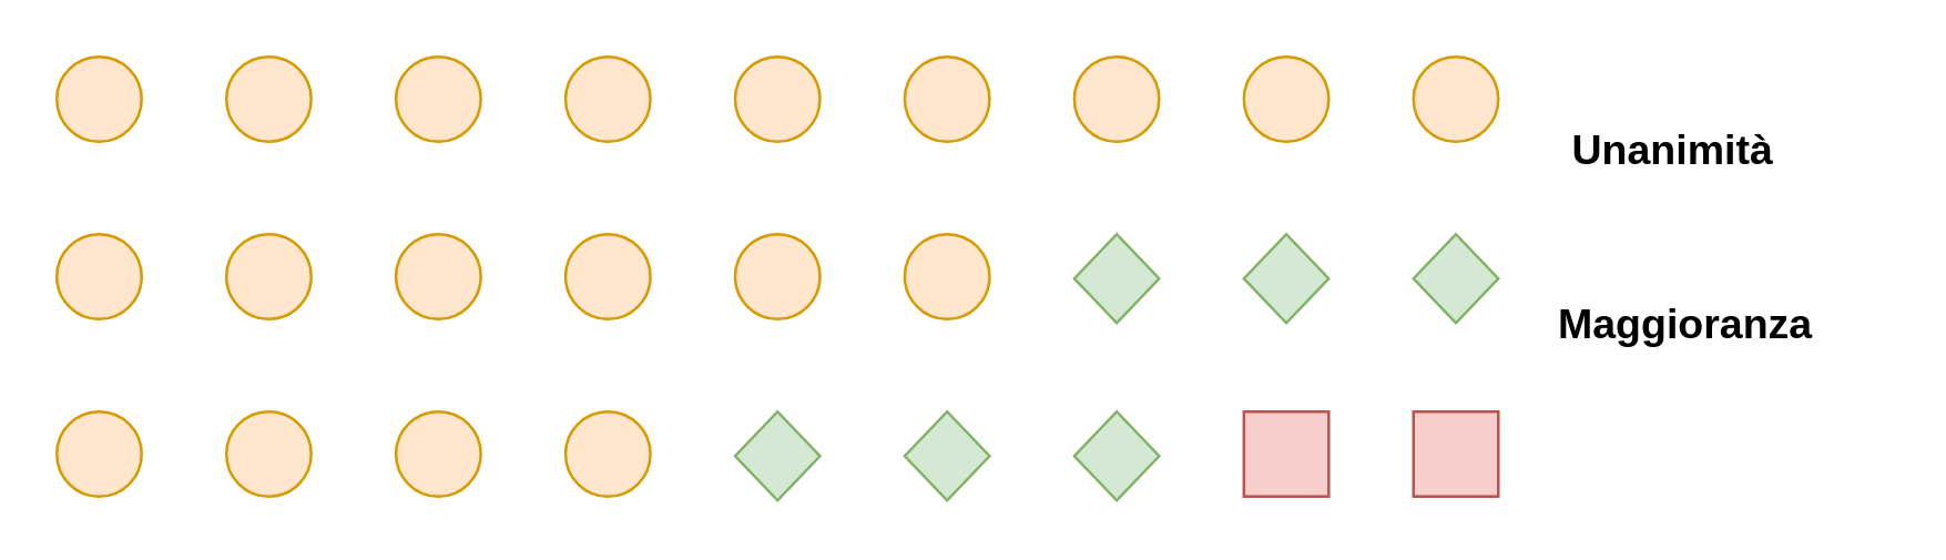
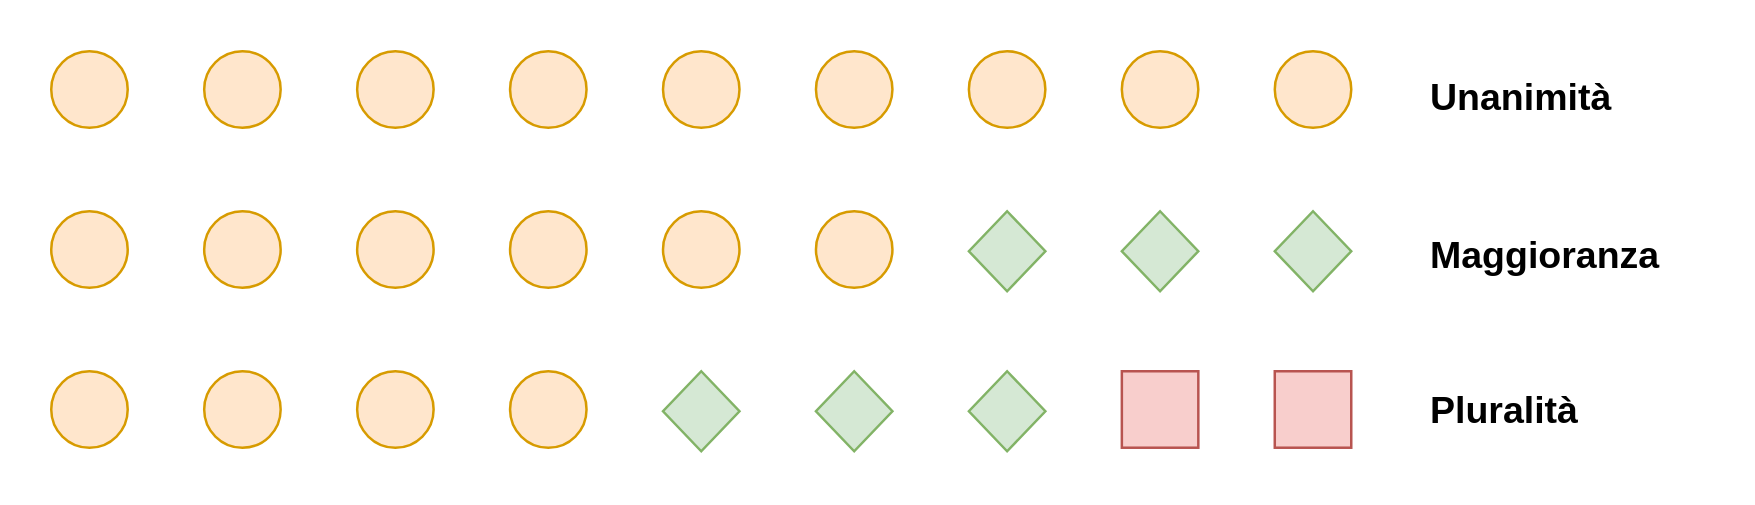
  <mxCell id="0" />
  <mxCell id="1" parent="0" />
  <mxCell id="2" value="" style="group" vertex="1" connectable="0" parent="1"><mxGeometry x="20" y="20" width="660" height="160" as="geometry" /></mxCell>
  <mxCell id="3" value="" style="group" vertex="1" connectable="0" parent="2"><mxGeometry width="520" height="160" as="geometry" /></mxCell>
  <mxCell id="4" value="" style="ellipse;whiteSpace=wrap;html=1;aspect=fixed;fillColor=#ffe6cc;strokeColor=#d79b00;" vertex="1" parent="3"><mxGeometry width="30.588" height="30.588" as="geometry" /></mxCell>
  <mxCell id="5" value="" style="ellipse;whiteSpace=wrap;html=1;aspect=fixed;fillColor=#ffe6cc;strokeColor=#d79b00;" vertex="1" parent="3"><mxGeometry x="489.412" width="30.588" height="30.588" as="geometry" /></mxCell>
  <mxCell id="6" value="" style="ellipse;whiteSpace=wrap;html=1;aspect=fixed;fillColor=#ffe6cc;strokeColor=#d79b00;" vertex="1" parent="3"><mxGeometry x="428.235" width="30.588" height="30.588" as="geometry" /></mxCell>
  <mxCell id="7" value="" style="ellipse;whiteSpace=wrap;html=1;aspect=fixed;fillColor=#ffe6cc;strokeColor=#d79b00;" vertex="1" parent="3"><mxGeometry x="367.059" width="30.588" height="30.588" as="geometry" /></mxCell>
  <mxCell id="8" value="" style="ellipse;whiteSpace=wrap;html=1;aspect=fixed;fillColor=#ffe6cc;strokeColor=#d79b00;" vertex="1" parent="3"><mxGeometry x="61.176" width="30.588" height="30.588" as="geometry" /></mxCell>
  <mxCell id="9" value="" style="ellipse;whiteSpace=wrap;html=1;aspect=fixed;fillColor=#ffe6cc;strokeColor=#d79b00;" vertex="1" parent="3"><mxGeometry x="122.353" width="30.588" height="30.588" as="geometry" /></mxCell>
  <mxCell id="10" value="" style="ellipse;whiteSpace=wrap;html=1;aspect=fixed;fillColor=#ffe6cc;strokeColor=#d79b00;" vertex="1" parent="3"><mxGeometry x="183.529" width="30.588" height="30.588" as="geometry" /></mxCell>
  <mxCell id="11" value="" style="ellipse;whiteSpace=wrap;html=1;aspect=fixed;fillColor=#ffe6cc;strokeColor=#d79b00;" vertex="1" parent="3"><mxGeometry x="244.706" width="30.588" height="30.588" as="geometry" /></mxCell>
  <mxCell id="12" value="" style="ellipse;whiteSpace=wrap;html=1;aspect=fixed;fillColor=#ffe6cc;strokeColor=#d79b00;" vertex="1" parent="3"><mxGeometry x="305.882" width="30.588" height="30.588" as="geometry" /></mxCell>
  <mxCell id="13" value="" style="ellipse;whiteSpace=wrap;html=1;aspect=fixed;fillColor=#ffe6cc;strokeColor=#d79b00;" vertex="1" parent="3"><mxGeometry y="64" width="30.588" height="30.588" as="geometry" /></mxCell>
  <mxCell id="14" value="" style="ellipse;whiteSpace=wrap;html=1;aspect=fixed;fillColor=#ffe6cc;strokeColor=#d79b00;" vertex="1" parent="3"><mxGeometry x="61.176" y="64" width="30.588" height="30.588" as="geometry" /></mxCell>
  <mxCell id="15" value="" style="ellipse;whiteSpace=wrap;html=1;aspect=fixed;fillColor=#ffe6cc;strokeColor=#d79b00;" vertex="1" parent="3"><mxGeometry x="122.353" y="64" width="30.588" height="30.588" as="geometry" /></mxCell>
  <mxCell id="16" value="" style="ellipse;whiteSpace=wrap;html=1;aspect=fixed;fillColor=#ffe6cc;strokeColor=#d79b00;" vertex="1" parent="3"><mxGeometry x="183.529" y="64" width="30.588" height="30.588" as="geometry" /></mxCell>
  <mxCell id="17" value="" style="ellipse;whiteSpace=wrap;html=1;aspect=fixed;fillColor=#ffe6cc;strokeColor=#d79b00;" vertex="1" parent="3"><mxGeometry x="244.706" y="64" width="30.588" height="30.588" as="geometry" /></mxCell>
  <mxCell id="18" value="" style="ellipse;whiteSpace=wrap;html=1;aspect=fixed;fillColor=#ffe6cc;strokeColor=#d79b00;" vertex="1" parent="3"><mxGeometry x="305.882" y="64" width="30.588" height="30.588" as="geometry" /></mxCell>
  <mxCell id="19" value="" style="rhombus;whiteSpace=wrap;html=1;fillColor=#d5e8d4;strokeColor=#82b366;" vertex="1" parent="3"><mxGeometry x="367.059" y="64" width="30.588" height="32" as="geometry" /></mxCell>
  <mxCell id="20" value="" style="rhombus;whiteSpace=wrap;html=1;fillColor=#d5e8d4;strokeColor=#82b366;" vertex="1" parent="3"><mxGeometry x="367.059" y="128" width="30.588" height="32" as="geometry" /></mxCell>
  <mxCell id="21" value="" style="rhombus;whiteSpace=wrap;html=1;fillColor=#d5e8d4;strokeColor=#82b366;" vertex="1" parent="3"><mxGeometry x="428.235" y="64" width="30.588" height="32" as="geometry" /></mxCell>
  <mxCell id="22" value="" style="rhombus;whiteSpace=wrap;html=1;fillColor=#d5e8d4;strokeColor=#82b366;" vertex="1" parent="3"><mxGeometry x="489.412" y="64" width="30.588" height="32" as="geometry" /></mxCell>
  <mxCell id="23" value="" style="rhombus;whiteSpace=wrap;html=1;fillColor=#d5e8d4;strokeColor=#82b366;" vertex="1" parent="3"><mxGeometry x="244.706" y="128" width="30.588" height="32" as="geometry" /></mxCell>
  <mxCell id="24" value="" style="rhombus;whiteSpace=wrap;html=1;fillColor=#d5e8d4;strokeColor=#82b366;" vertex="1" parent="3"><mxGeometry x="305.882" y="128" width="30.588" height="32" as="geometry" /></mxCell>
  <mxCell id="25" value="" style="ellipse;whiteSpace=wrap;html=1;aspect=fixed;fillColor=#ffe6cc;strokeColor=#d79b00;" vertex="1" parent="3"><mxGeometry y="128" width="30.588" height="30.588" as="geometry" /></mxCell>
  <mxCell id="26" value="" style="ellipse;whiteSpace=wrap;html=1;aspect=fixed;fillColor=#ffe6cc;strokeColor=#d79b00;" vertex="1" parent="3"><mxGeometry x="61.176" y="128" width="30.588" height="30.588" as="geometry" /></mxCell>
  <mxCell id="27" value="" style="ellipse;whiteSpace=wrap;html=1;aspect=fixed;fillColor=#ffe6cc;strokeColor=#d79b00;" vertex="1" parent="3"><mxGeometry x="122.353" y="128" width="30.588" height="30.588" as="geometry" /></mxCell>
  <mxCell id="28" value="" style="ellipse;whiteSpace=wrap;html=1;aspect=fixed;fillColor=#ffe6cc;strokeColor=#d79b00;" vertex="1" parent="3"><mxGeometry x="183.529" y="128" width="30.588" height="30.588" as="geometry" /></mxCell>
  <mxCell id="29" value="" style="whiteSpace=wrap;html=1;aspect=fixed;fillColor=#f8cecc;strokeColor=#b85450;" vertex="1" parent="3"><mxGeometry x="428.235" y="128" width="30.588" height="30.588" as="geometry" /></mxCell>
  <mxCell id="30" value="" style="whiteSpace=wrap;html=1;aspect=fixed;fillColor=#f8cecc;strokeColor=#b85450;" vertex="1" parent="3"><mxGeometry x="489.412" y="128" width="30.588" height="30.588" as="geometry" /></mxCell>
- <mxCell id="31" value="Unanimità" style="text;html=1;strokeColor=none;fillColor=none;align=left;verticalAlign=middle;whiteSpace=wrap;rounded=0;fontSize=15;fontStyle=1" vertex="1" parent="2"><mxGeometry x="545" y="20" width="110" height="25" as="geometry" /></mxCell>
- <mxCell id="32" value="Maggioranza" style="text;html=1;strokeColor=none;fillColor=none;align=left;verticalAlign=middle;whiteSpace=wrap;rounded=0;fontSize=15;fontStyle=1" vertex="1" parent="2"><mxGeometry x="540" y="83" width="110" height="25" as="geometry" /></mxCell>
+ <mxCell id="31" value="Unanimità" style="text;html=1;strokeColor=none;fillColor=none;align=left;verticalAlign=middle;whiteSpace=wrap;rounded=0;fontSize=15;fontStyle=1" vertex="1" parent="2"><mxGeometry x="550" y="5" width="110" height="25" as="geometry" /></mxCell>
+ <mxCell id="32" value="Maggioranza" style="text;html=1;strokeColor=none;fillColor=none;align=left;verticalAlign=middle;whiteSpace=wrap;rounded=0;fontSize=15;fontStyle=1" vertex="1" parent="2"><mxGeometry x="550" y="68" width="110" height="25" as="geometry" /></mxCell>
+ <mxCell id="33" value="Pluralità" style="text;html=1;strokeColor=none;fillColor=none;align=left;verticalAlign=middle;whiteSpace=wrap;rounded=0;fontSize=15;fontStyle=1" vertex="1" parent="2"><mxGeometry x="550" y="130" width="110" height="25" as="geometry" /></mxCell>
